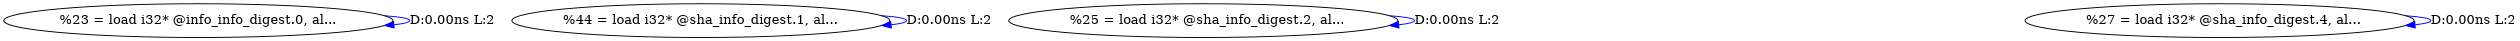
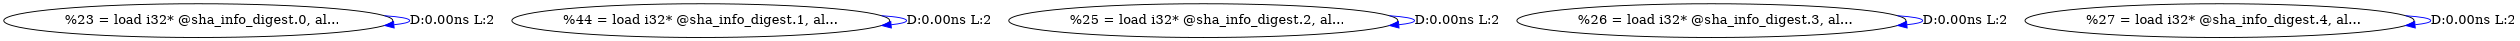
  digraph {
    edge [color=blue]
-   n1 [label="%23 = load i32* @info_info_digest.0, al..."]
+   n1 [label="  %23 = load i32* @sha_info_digest.0, al..."]
    n2 [label="%44 = load i32* @sha_info_digest.1, al..."]
    n3 [label="  %25 = load i32* @sha_info_digest.2, al..."]
+   n4 [label="  %26 = load i32* @sha_info_digest.3, al..."]
    n5 [label="  %27 = load i32* @sha_info_digest.4, al..."]
    n1 -> n1 [label="D:0.00ns L:2"]
    n2 -> n2 [label="D:0.00ns L:2"]
    n3 -> n3 [label="D:0.00ns L:2"]
+   n4 -> n4 [label="D:0.00ns L:2"]
    n5 -> n5 [label="D:0.00ns L:2"]
  }
